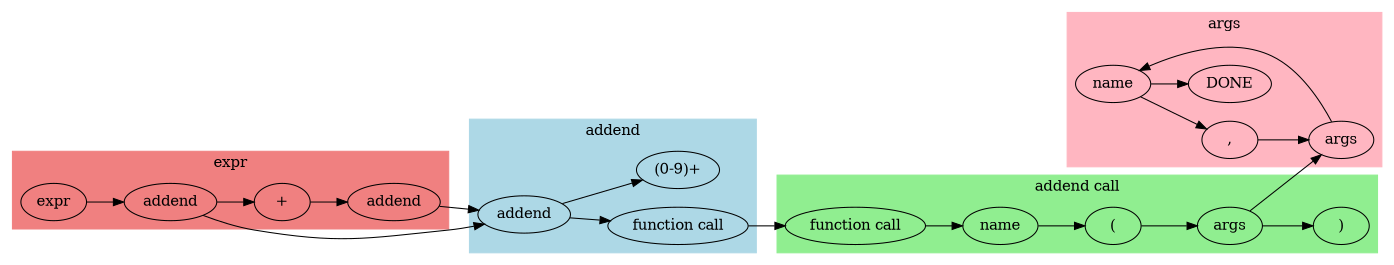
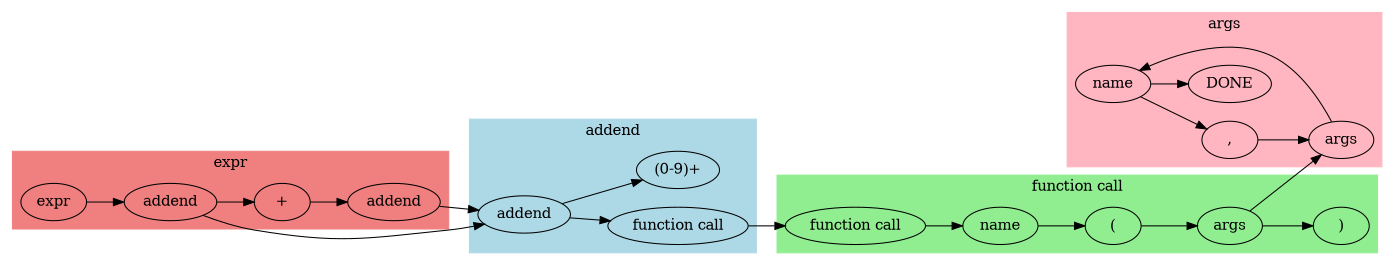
  digraph {
    rankdir=LR
    n1 [label=name]
    n2 [label=","]
    DONE
    args
    n5 [label=addend]
    n6 [label="+"]
    n7 [label=addend]
    expr
    n9 [label="function call"]
    n10 [label="(0-9)+"]
    addend
    n12 [label="function call"]
    n13 [label=name]
    n14 [label="("]
    n15 [label=args]
    n16 [label=")"]
    subgraph cluster_1 {
      color=lightpink
      label=args
      style=filled
      n1
      n2
      DONE
      args
    }
    subgraph cluster_2 {
      color=lightcoral
      label=expr
      style=filled
      n5
      n6
      n7
      expr
    }
    subgraph cluster_3 {
      color=lightblue
      label=addend
      style=filled
      n9
      n10
      addend
    }
    subgraph cluster_4 {
      color=lightgreen
-     label="addend call"
+     label="function call"
      style=filled
      n12
      n13
      n14
      n15
      n16
    }
    n1 -> n2
    n1 -> DONE
    n2 -> args
    args -> n1
    n5 -> n6
    n5 -> addend
    n6 -> n7
    n7 -> addend
    expr -> n5
    n9 -> n12
    addend -> n9
    addend -> n10
    n12 -> n13
    n13 -> n14
    n14 -> n15
    n15 -> args
    n15 -> n16
  }
